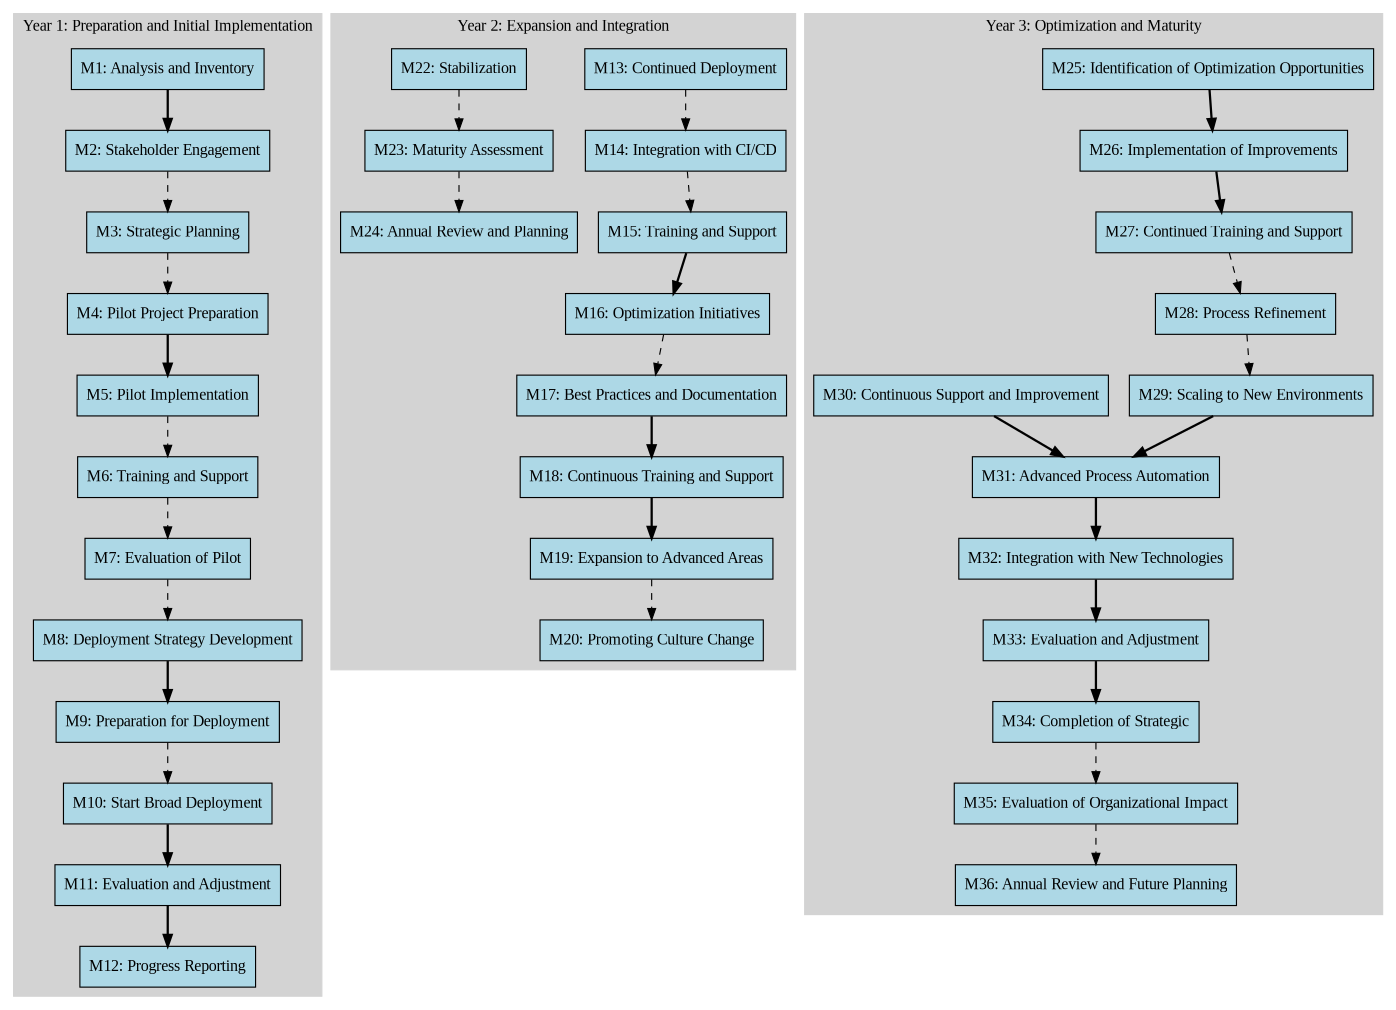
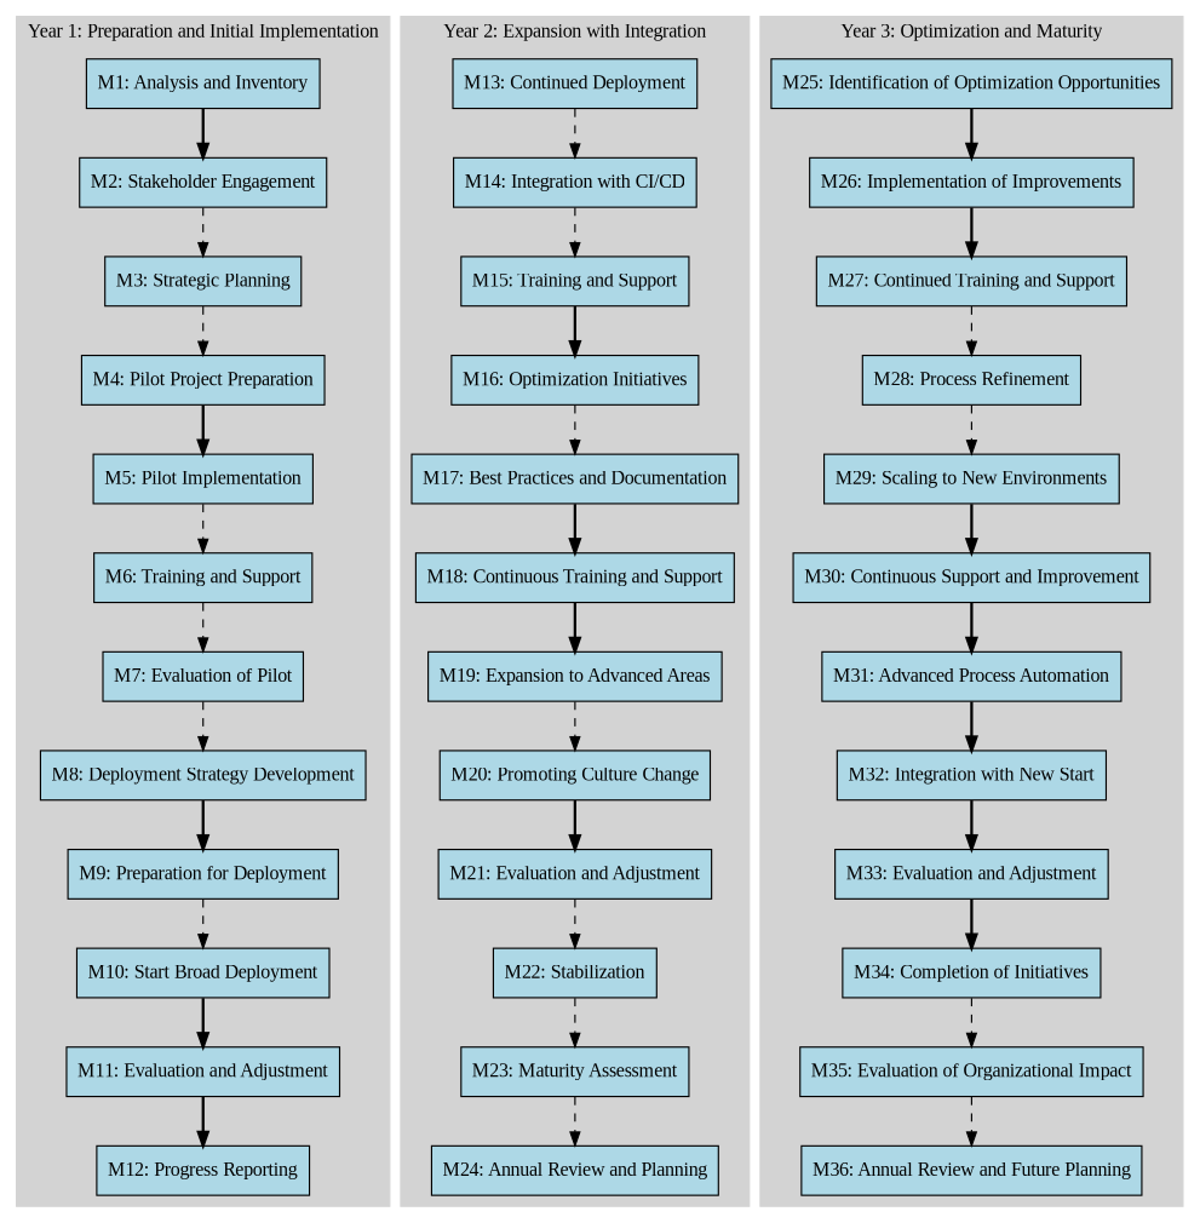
  digraph {
    fontname="Liberation Serif"
    rankdir=TB
    node [fillcolor=lightblue fontname="Liberation Serif" shape=rect style=filled]
    edge [fontname="Liberation Serif" style=dashed]
    n1 [label="M1: Analysis and Inventory"]
    n2 [label="M2: Stakeholder Engagement"]
    n3 [label="M3: Strategic Planning"]
    n4 [label="M4: Pilot Project Preparation"]
    n5 [label="M5: Pilot Implementation"]
    n6 [label="M6: Training and Support"]
    n7 [label="M7: Evaluation of Pilot"]
    n8 [label="M8: Deployment Strategy Development"]
    n9 [label="M9: Preparation for Deployment"]
    n10 [label="M10: Start Broad Deployment"]
    n11 [label="M11: Evaluation and Adjustment"]
    n12 [label="M12: Progress Reporting"]
    n13 [label="M13: Continued Deployment"]
    n14 [label="M14: Integration with CI/CD"]
    n15 [label="M15: Training and Support"]
    n16 [label="M16: Optimization Initiatives"]
    n17 [label="M17: Best Practices and Documentation"]
    n18 [label="M18: Continuous Training and Support"]
    n19 [label="M19: Expansion to Advanced Areas"]
    n20 [label="M20: Promoting Culture Change"]
+   n21 [label="M21: Evaluation and Adjustment"]
    n22 [label="M22: Stabilization"]
    n23 [label="M23: Maturity Assessment"]
    n24 [label="M24: Annual Review and Planning"]
    n25 [label="M25: Identification of Optimization Opportunities"]
    n26 [label="M26: Implementation of Improvements"]
    n27 [label="M27: Continued Training and Support"]
    n28 [label="M28: Process Refinement"]
    n29 [label="M29: Scaling to New Environments"]
    n30 [label="M30: Continuous Support and Improvement"]
    n31 [label="M31: Advanced Process Automation"]
-   n32 [label="M32: Integration with New Technologies"]
+   n32 [label="M32: Integration with New Start"]
    n33 [label="M33: Evaluation and Adjustment"]
-   n34 [label="M34: Completion of Strategic"]
+   n34 [label="M34: Completion of Initiatives"]
    n35 [label="M35: Evaluation of Organizational Impact"]
    n36 [label="M36: Annual Review and Future Planning"]
    subgraph cluster_1 {
      color=lightgrey
      label="Year 1: Preparation and Initial Implementation"
      style=filled
      n1
      n2
      n3
      n4
      n5
      n6
      n7
      n8
      n9
      n10
      n11
      n12
    }
    subgraph cluster_2 {
      color=lightgrey
-     label="Year 2: Expansion and Integration"
+     label="Year 2: Expansion with Integration"
      style=filled
      n13
      n14
      n15
      n16
      n17
      n18
      n19
      n20
+     n21
      n22
      n23
      n24
    }
    subgraph cluster_3 {
      color=lightgrey
      label="Year 3: Optimization and Maturity"
      style=filled
      n25
      n26
      n27
      n28
      n29
      n30
      n31
      n32
      n33
      n34
      n35
      n36
    }
    n1 -> n2 [style=bold]
    n2 -> n3
    n3 -> n4
    n4 -> n5 [style=bold]
    n5 -> n6
    n6 -> n7
    n7 -> n8
    n8 -> n9 [style=bold]
    n9 -> n10
    n10 -> n11 [style=bold]
    n11 -> n12 [style=bold]
    n13 -> n14
    n14 -> n15
    n15 -> n16 [style=bold]
    n16 -> n17
    n17 -> n18 [style=bold]
    n18 -> n19 [style=bold]
    n19 -> n20
+   n20 -> n21 [style=bold]
+   n21 -> n22
    n22 -> n23
    n23 -> n24
    n25 -> n26 [style=bold]
    n26 -> n27 [style=bold]
    n27 -> n28
    n28 -> n29
-   n29 -> n31 [style=bold]
+   n29 -> n30 [style=bold]
    n30 -> n31 [style=bold]
    n31 -> n32 [style=bold]
    n32 -> n33 [style=bold]
    n33 -> n34 [style=bold]
    n34 -> n35
    n35 -> n36
  }
